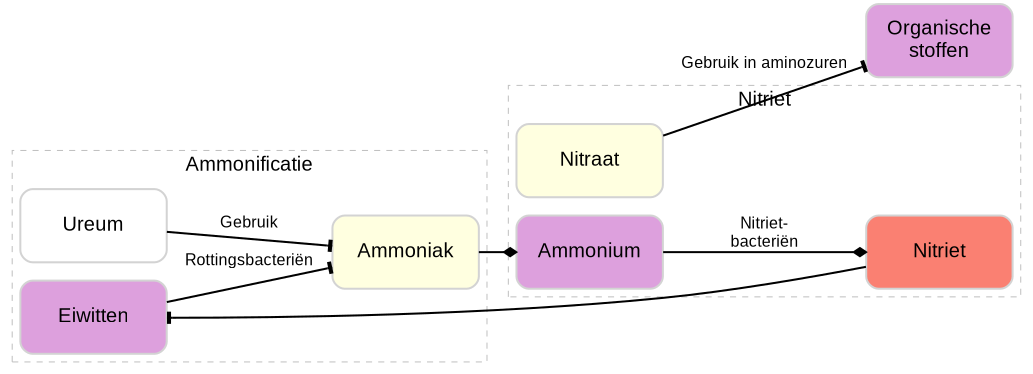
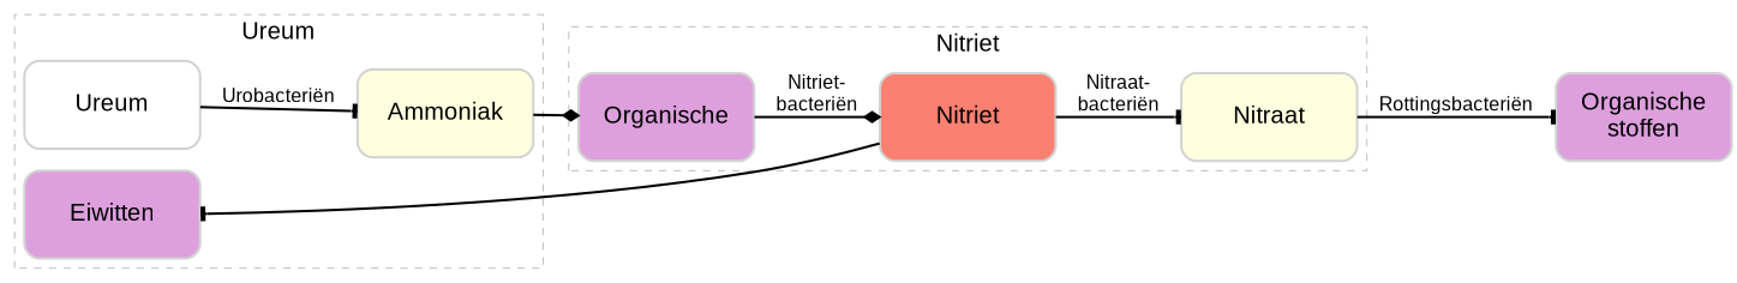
  digraph {
    fontname="Liberation Sans"
    rankdir=LR
    node [color=lightgrey fillcolor=plum fixedsize=false fontcolor=black fontname="Liberation Sans" fontsize=20 penwidth=2 shape=rect style="rounded,filled"]
    edge [arrowhead=tee fontcolor=black fontname="Liberation Sans" fontsize=16 labelangle=60 labeldistance=3 labelfontcolor=black penwidth=2]
    n1 [height=1 label=Eiwitten width=2]
    n2 [fillcolor=white height=1 label=Ureum width=2]
    n3 [fillcolor=lightyellow height=1 label=Ammoniak width=2]
-   n4 [height=1 label=Ammonium width=2]
+   n4 [height=1 label=Organische width=2]
    n5 [fillcolor=salmon height=1 label=Nitriet width=2]
    n6 [fillcolor=lightyellow height=1 label=Nitraat width=2]
    n7 [height=1 label="Organische\nstoffen" width=2]
    subgraph cluster_1 {
      color=gray
      fontcolor=black
      fontsize=20
-     label=Ammonificatie
+     label=Ureum
      style=dashed
      n1
      n2
      n3
    }
    subgraph cluster_2 {
      color=gray
      fontcolor=black
      fontsize=20
      label=Nitriet
      style=dashed
      n4
      n5
      n6
    }
-   n1 -> n3 [label="Rottingsbacteriën"]
-   n2 -> n3 [label=Gebruik]
+   n2 -> n3 [label="Urobacteriën"]
    n3 -> n4 [arrowhead=diamond labelangle="" labeldistance="" labelfontcolor=""]
    n4 -> n5 [arrowhead=diamond label="Nitriet-\nbacteriën"]
    n5 -> n1 [labelangle="" labeldistance="" labelfontcolor=""]
-   n6 -> n7 [label="Gebruik in aminozuren"]
+   n5 -> n6 [label="Nitraat-\nbacteriën"]
+   n6 -> n7 [label="Rottingsbacteriën"]
  }
